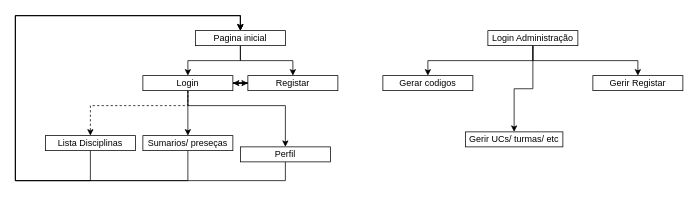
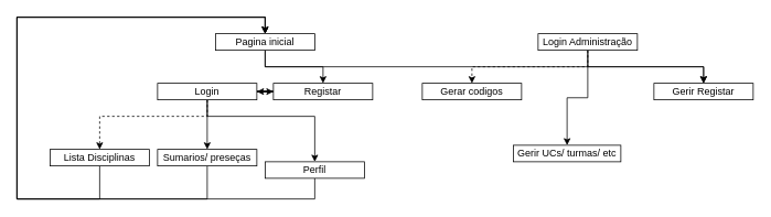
  <mxCell id="0" />
  <mxCell id="1" parent="0" />
  <mxCell id="2" style="edgeStyle=orthogonalEdgeStyle;rounded=0;orthogonalLoop=1;jettySize=auto;html=1;entryX=0;entryY=0.5;entryDx=0;entryDy=0;" edge="1" parent="1" source="19" target="15"><mxGeometry relative="1" as="geometry" /></mxCell>
- <mxCell id="3" style="edgeStyle=orthogonalEdgeStyle;rounded=0;orthogonalLoop=1;jettySize=auto;html=1;exitX=0.5;exitY=1;exitDx=0;exitDy=0;entryX=0.5;entryY=0;entryDx=0;entryDy=0;" edge="1" parent="1" source="5" target="19"><mxGeometry relative="1" as="geometry"><mxPoint x="250" y="90" as="targetPoint" /></mxGeometry></mxCell>
+ <mxCell id="3" style="edgeStyle=orthogonalEdgeStyle;rounded=0;orthogonalLoop=1;jettySize=auto;html=1;exitX=0.5;exitY=1;exitDx=0;exitDy=0;" edge="1" parent="1" source="5" target="23"><mxGeometry relative="1" as="geometry"><mxPoint x="250" y="90" as="targetPoint" /></mxGeometry></mxCell>
  <mxCell id="4" style="edgeStyle=orthogonalEdgeStyle;rounded=0;orthogonalLoop=1;jettySize=auto;html=1;" edge="1" parent="1" source="5" target="15"><mxGeometry relative="1" as="geometry" /></mxCell>
  <mxCell id="5" value="Pagina inicial" style="rounded=0;whiteSpace=wrap;html=1;" vertex="1" parent="1"><mxGeometry x="260" y="40" width="120" height="20" as="geometry" /></mxCell>
  <mxCell id="6" style="edgeStyle=orthogonalEdgeStyle;rounded=0;orthogonalLoop=1;jettySize=auto;html=1;exitX=0.5;exitY=1;exitDx=0;exitDy=0;entryX=0.5;entryY=0;entryDx=0;entryDy=0;" edge="1" parent="1" source="9" target="24"><mxGeometry relative="1" as="geometry" /></mxCell>
- <mxCell id="7" style="edgeStyle=orthogonalEdgeStyle;rounded=0;orthogonalLoop=1;jettySize=auto;html=1;exitX=0.5;exitY=1;exitDx=0;exitDy=0;entryX=0.5;entryY=0;entryDx=0;entryDy=0;" edge="1" parent="1" source="9" target="22"><mxGeometry relative="1" as="geometry" /></mxCell>
+ <mxCell id="7" style="edgeStyle=orthogonalEdgeStyle;rounded=0;orthogonalLoop=1;jettySize=auto;html=1;exitX=0.5;exitY=1;exitDx=0;exitDy=0;entryX=0.5;entryY=0;entryDx=0;entryDy=0;dashed=1;" edge="1" parent="1" source="9" target="22"><mxGeometry relative="1" as="geometry" /></mxCell>
  <mxCell id="8" style="edgeStyle=orthogonalEdgeStyle;rounded=0;orthogonalLoop=1;jettySize=auto;html=1;exitX=0.5;exitY=1;exitDx=0;exitDy=0;entryX=0.5;entryY=0;entryDx=0;entryDy=0;" edge="1" parent="1" source="9" target="23"><mxGeometry relative="1" as="geometry" /></mxCell>
  <mxCell id="9" value="Login Administração" style="rounded=0;whiteSpace=wrap;html=1;" vertex="1" parent="1"><mxGeometry x="650" y="40" width="120" height="20" as="geometry" /></mxCell>
  <mxCell id="10" style="edgeStyle=orthogonalEdgeStyle;rounded=0;orthogonalLoop=1;jettySize=auto;html=1;entryX=0.5;entryY=0;entryDx=0;entryDy=0;" edge="1" parent="1" source="11" target="5"><mxGeometry relative="1" as="geometry"><Array as="points"><mxPoint x="250" y="240" /><mxPoint x="20" y="240" /><mxPoint x="20" y="20" /><mxPoint x="320" y="20" /></Array></mxGeometry></mxCell>
  <mxCell id="11" value="Sumarios/ preseças" style="rounded=0;whiteSpace=wrap;html=1;" vertex="1" parent="1"><mxGeometry x="190" y="180" width="120" height="20" as="geometry" /></mxCell>
  <mxCell id="12" style="edgeStyle=orthogonalEdgeStyle;rounded=0;orthogonalLoop=1;jettySize=auto;html=1;entryX=0.5;entryY=0;entryDx=0;entryDy=0;" edge="1" parent="1" source="13" target="5"><mxGeometry relative="1" as="geometry"><Array as="points"><mxPoint y="240" x="120" /><mxPoint x="20" y="240" /><mxPoint x="20" y="20" /><mxPoint x="320" y="20" /></Array></mxGeometry></mxCell>
  <mxCell id="13" value="Lista Disciplinas" style="rounded=0;whiteSpace=wrap;html=1;" vertex="1" parent="1"><mxGeometry x="60" y="180" width="120" height="20" as="geometry" /></mxCell>
  <mxCell id="14" style="edgeStyle=orthogonalEdgeStyle;rounded=0;orthogonalLoop=1;jettySize=auto;html=1;entryX=1;entryY=0.5;entryDx=0;entryDy=0;" edge="1" parent="1" source="15" target="19"><mxGeometry relative="1" as="geometry" /></mxCell>
  <mxCell id="15" value="Registar" style="rounded=0;whiteSpace=wrap;html=1;" vertex="1" parent="1"><mxGeometry x="330" y="100" width="120" height="20" as="geometry" /></mxCell>
  <mxCell id="16" style="edgeStyle=orthogonalEdgeStyle;rounded=0;orthogonalLoop=1;jettySize=auto;html=1;" edge="1" parent="1" source="19" target="11"><mxGeometry relative="1" as="geometry" /></mxCell>
  <mxCell id="17" style="edgeStyle=orthogonalEdgeStyle;rounded=0;orthogonalLoop=1;jettySize=auto;html=1;entryX=0.5;entryY=0;entryDx=0;entryDy=0;dashed=1;" edge="1" parent="1" source="19" target="13"><mxGeometry relative="1" as="geometry"><Array as="points"><mxPoint x="250" y="140" /><mxPoint y="140" x="120" /></Array></mxGeometry></mxCell>
  <mxCell id="18" style="edgeStyle=orthogonalEdgeStyle;rounded=0;orthogonalLoop=1;jettySize=auto;html=1;entryX=0.5;entryY=0;entryDx=0;entryDy=0;" edge="1" parent="1" source="19" target="21"><mxGeometry relative="1" as="geometry"><Array as="points"><mxPoint x="250" y="140" /><mxPoint x="380" y="140" /></Array></mxGeometry></mxCell>
  <mxCell id="19" value="Login" style="rounded=0;whiteSpace=wrap;html=1;" vertex="1" parent="1"><mxGeometry x="190" y="100" width="120" height="20" as="geometry" /></mxCell>
  <mxCell id="20" style="edgeStyle=orthogonalEdgeStyle;rounded=0;orthogonalLoop=1;jettySize=auto;html=1;entryX=0.5;entryY=0;entryDx=0;entryDy=0;" edge="1" parent="1" source="21" target="5"><mxGeometry relative="1" as="geometry"><Array as="points"><mxPoint x="380" y="240" /><mxPoint x="20" y="240" /><mxPoint x="20" y="20" /><mxPoint x="320" y="20" /></Array></mxGeometry></mxCell>
  <mxCell id="21" value="Perfil" style="rounded=0;whiteSpace=wrap;html=1;" vertex="1" parent="1"><mxGeometry x="320" y="195" width="120" height="20" as="geometry" /></mxCell>
  <mxCell id="22" value="Gerar codigos" style="rounded=0;whiteSpace=wrap;html=1;" vertex="1" parent="1"><mxGeometry x="510" y="100" width="120" height="20" as="geometry" /></mxCell>
  <mxCell id="23" value="Gerir Registar" style="rounded=0;whiteSpace=wrap;html=1;" vertex="1" parent="1"><mxGeometry x="790" y="100" width="120" height="20" as="geometry" /></mxCell>
  <mxCell id="24" value="Gerir UCs/ turmas/ etc" style="rounded=0;whiteSpace=wrap;html=1;" vertex="1" parent="1"><mxGeometry x="620" y="175" width="130" height="20" as="geometry" /></mxCell>
